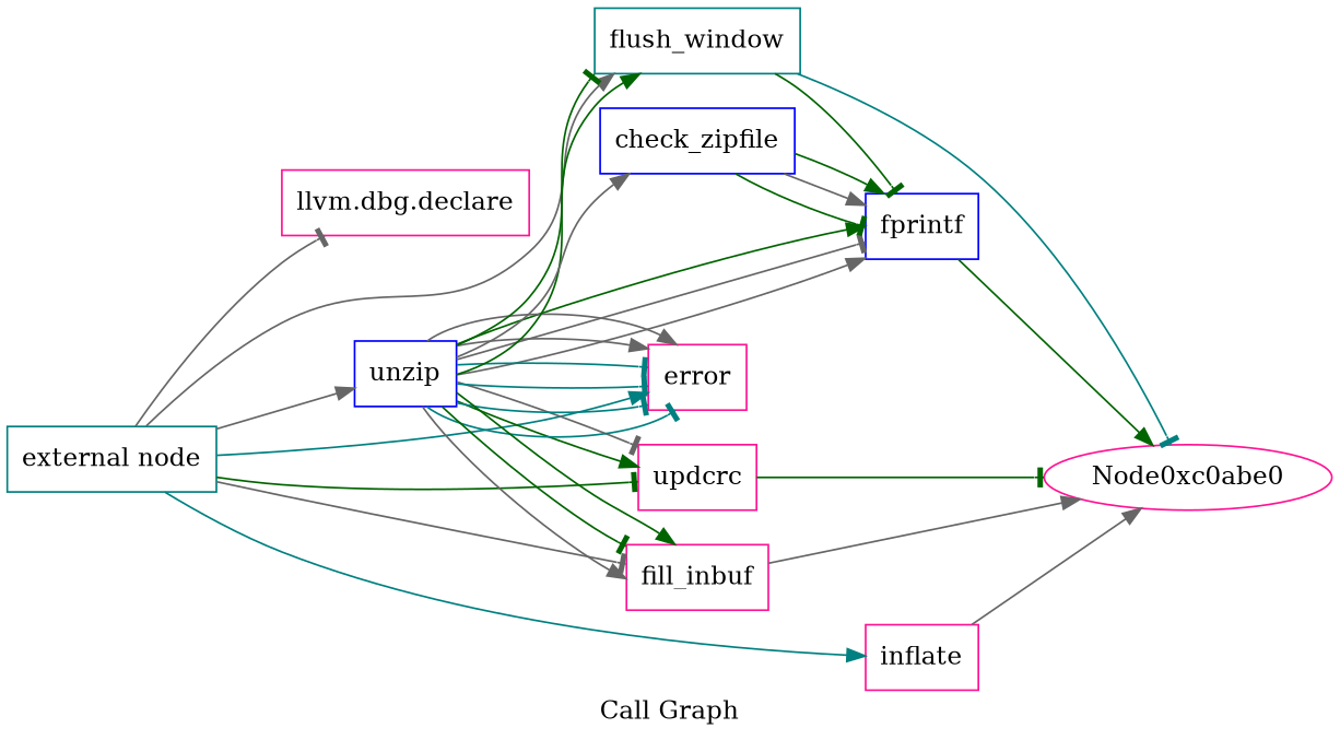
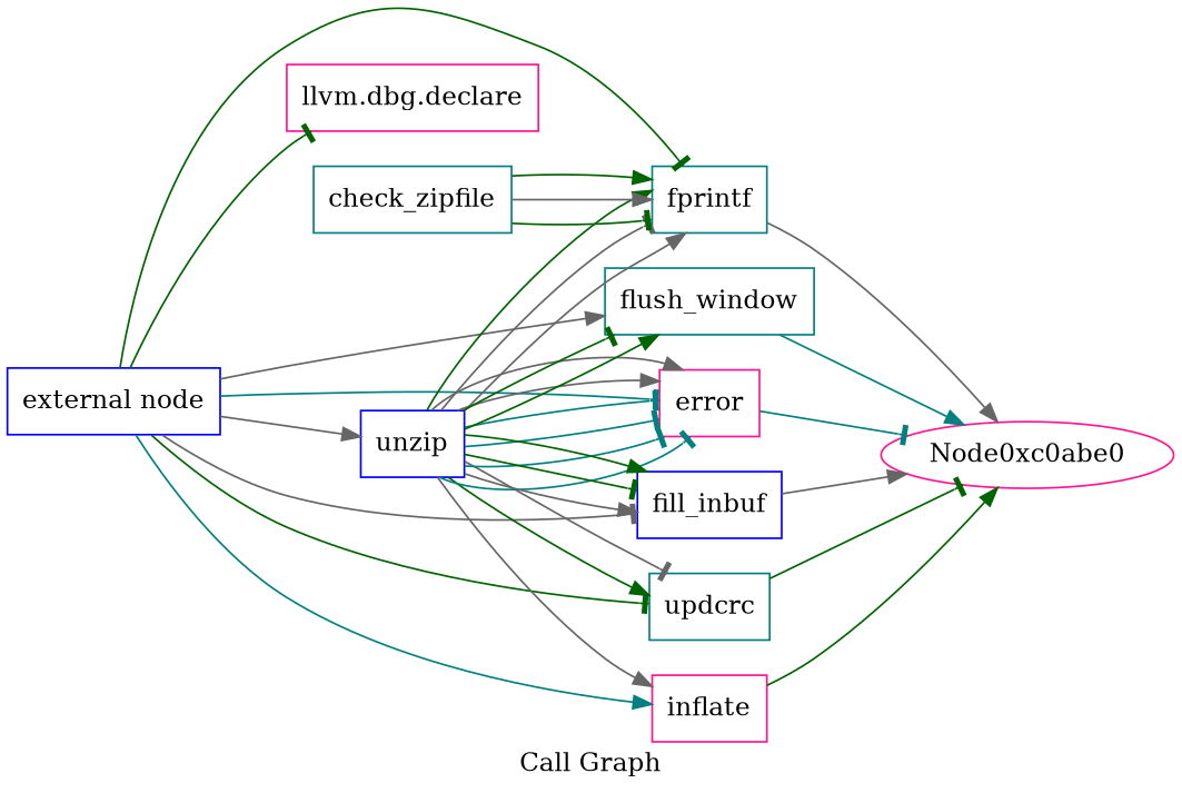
  digraph {
    label="Call Graph"
    rankdir=LR
    node [color=deeppink shape=record]
    edge [arrowhead=normal color=gray40]
-   n1 [color=teal label="{external node}"]
+   n1 [color=blue label="{external node}"]
    n2 [label="{llvm.dbg.declare}"]
-   n3 [color=blue label="{fprintf}"]
+   n3 [color=teal label="{fprintf}"]
    n4 [color=blue label="{unzip}"]
-   n5 [label="{updcrc}"]
+   n5 [color=teal label="{updcrc}"]
    n6 [label="{inflate}"]
    n7 [label="{error}"]
-   n8 [label="{fill_inbuf}"]
+   n8 [color=blue label="{fill_inbuf}"]
    n9 [color=teal label="{flush_window}"]
-   n10 [color=blue label="{check_zipfile}"]
+   n10 [color=teal label="{check_zipfile}"]
    n11 [label=Node0xc0abe0 shape=""]
-   n1 -> n2 [arrowhead=tee]
-   n9 -> n3 [arrowhead=tee color=darkgreen]
+   n1 -> n2 [arrowhead=tee color=darkgreen]
+   n1 -> n3 [arrowhead=tee color=darkgreen]
    n1 -> n4
    n1 -> n5 [arrowhead=tee color=darkgreen]
    n1 -> n6 [color=teal]
-   n1 -> n7 [color=teal]
+   n1 -> n7 [arrowhead=tee color=teal]
    n1 -> n8 [arrowhead=tee]
    n1 -> n9
-   n3 -> n11 [color=darkgreen]
+   n3 -> n11
    n4 -> n3
    n4 -> n3 [arrowhead=tee]
    n4 -> n3 [color=darkgreen]
    n4 -> n5 [color=darkgreen]
    n4 -> n5 [arrowhead=tee]
-   n4 -> n10
+   n4 -> n6
    n4 -> n7 [arrowhead=tee color=teal]
    n4 -> n7 [arrowhead=tee color=teal]
    n4 -> n7 [arrowhead=tee color=teal]
    n4 -> n7 [arrowhead=tee color=teal]
    n4 -> n7
    n4 -> n7
    n4 -> n8
    n4 -> n8 [arrowhead=tee color=darkgreen]
    n4 -> n8 [color=darkgreen]
    n4 -> n9 [color=darkgreen]
    n4 -> n9 [arrowhead=tee color=darkgreen]
    n5 -> n11 [arrowhead=tee color=darkgreen]
-   n6 -> n11
+   n6 -> n11 [color=darkgreen]
+   n7 -> n11 [arrowhead=tee color=teal]
    n8 -> n11
-   n9 -> n11 [arrowhead=tee color=teal]
+   n9 -> n11 [color=teal]
    n10 -> n3 [arrowhead=tee color=darkgreen]
    n10 -> n3
    n10 -> n3 [color=darkgreen]
  }
